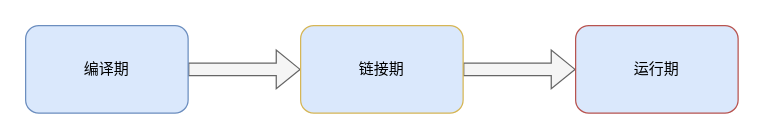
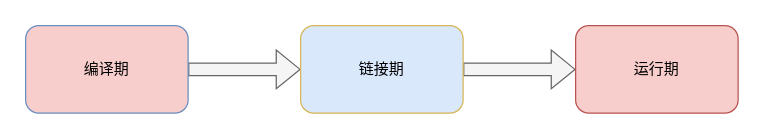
  <mxCell id="0" />
  <mxCell id="1" parent="0" />
  <mxCell id="2" style="edgeStyle=orthogonalEdgeStyle;rounded=0;orthogonalLoop=1;jettySize=auto;html=1;entryX=0;entryY=0.5;entryDx=0;entryDy=0;shape=flexArrow;fillColor=#f5f5f5;strokeColor=#666666;" edge="1" parent="1" source="3" target="5"><mxGeometry relative="1" as="geometry"><mxPoint x="230" y="55" as="targetPoint" /></mxGeometry></mxCell>
- <mxCell id="3" value="编译期" style="rounded=1;whiteSpace=wrap;html=1;fillColor=#dae8fc;strokeColor=#6c8ebf;" vertex="1" parent="1"><mxGeometry x="20" y="20" width="130" height="70" as="geometry" /></mxCell>
+ <mxCell id="3" value="编译期" style="rounded=1;whiteSpace=wrap;html=1;fillColor=#f8cecc;strokeColor=#6c8ebf;" vertex="1" parent="1"><mxGeometry x="20" y="20" width="130" height="70" as="geometry" /></mxCell>
  <mxCell id="4" style="edgeStyle=orthogonalEdgeStyle;shape=flexArrow;rounded=0;orthogonalLoop=1;jettySize=auto;html=1;entryX=0;entryY=0.5;entryDx=0;entryDy=0;fillColor=#f5f5f5;strokeColor=#666666;" edge="1" parent="1" source="5" target="6"><mxGeometry relative="1" as="geometry" /></mxCell>
  <mxCell id="5" value="链接期" style="rounded=1;whiteSpace=wrap;html=1;fillColor=#dae8fc;strokeColor=#d6b656;" vertex="1" parent="1"><mxGeometry x="240" y="20" width="130" height="70" as="geometry" /></mxCell>
- <mxCell id="6" value="运行期" style="rounded=1;whiteSpace=wrap;html=1;fillColor=#dae8fc;strokeColor=#b85450;" vertex="1" parent="1"><mxGeometry x="460" y="20" width="130" height="70" as="geometry" /></mxCell>
+ <mxCell id="6" value="运行期" style="rounded=1;whiteSpace=wrap;html=1;fillColor=#f8cecc;strokeColor=#b85450;" vertex="1" parent="1"><mxGeometry x="460" y="20" width="130" height="70" as="geometry" /></mxCell>
